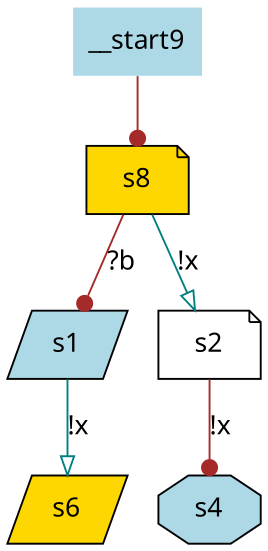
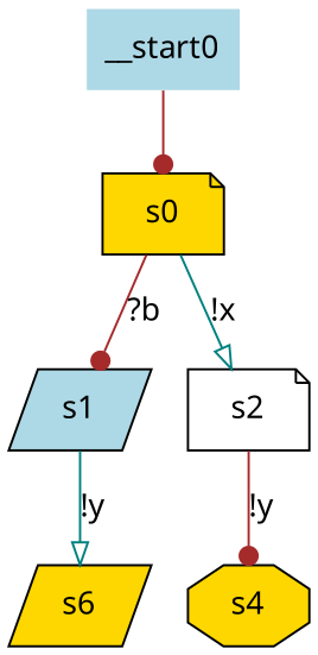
  digraph {
    fontname="Noto Sans"
    node [fillcolor=gold fontname="Noto Sans" shape=note style=filled]
    edge [arrowhead=dot color=brown fontname="Noto Sans"]
-   n1 [label=s8]
+   n1 [label=s0]
    n2 [fillcolor=lightblue label=s1 shape=parallelogram]
    n3 [fillcolor=white label=s2]
    n4 [label=s6 shape=parallelogram]
-   n5 [fillcolor=lightblue label=s4 shape=octagon]
-   __start0 [fillcolor=lightblue shape=none label=__start9]
+   n5 [label=s4 shape=octagon]
+   __start0 [fillcolor=lightblue shape=none]
    n1 -> n2 [label="?b"]
    n1 -> n3 [arrowhead=onormal color=teal label="!x"]
-   n2 -> n4 [arrowhead=onormal color=teal label="!x"]
-   n3 -> n5 [label="!x"]
+   n2 -> n4 [arrowhead=onormal color=teal label="!y"]
+   n3 -> n5 [label="!y"]
    __start0 -> n1
  }
